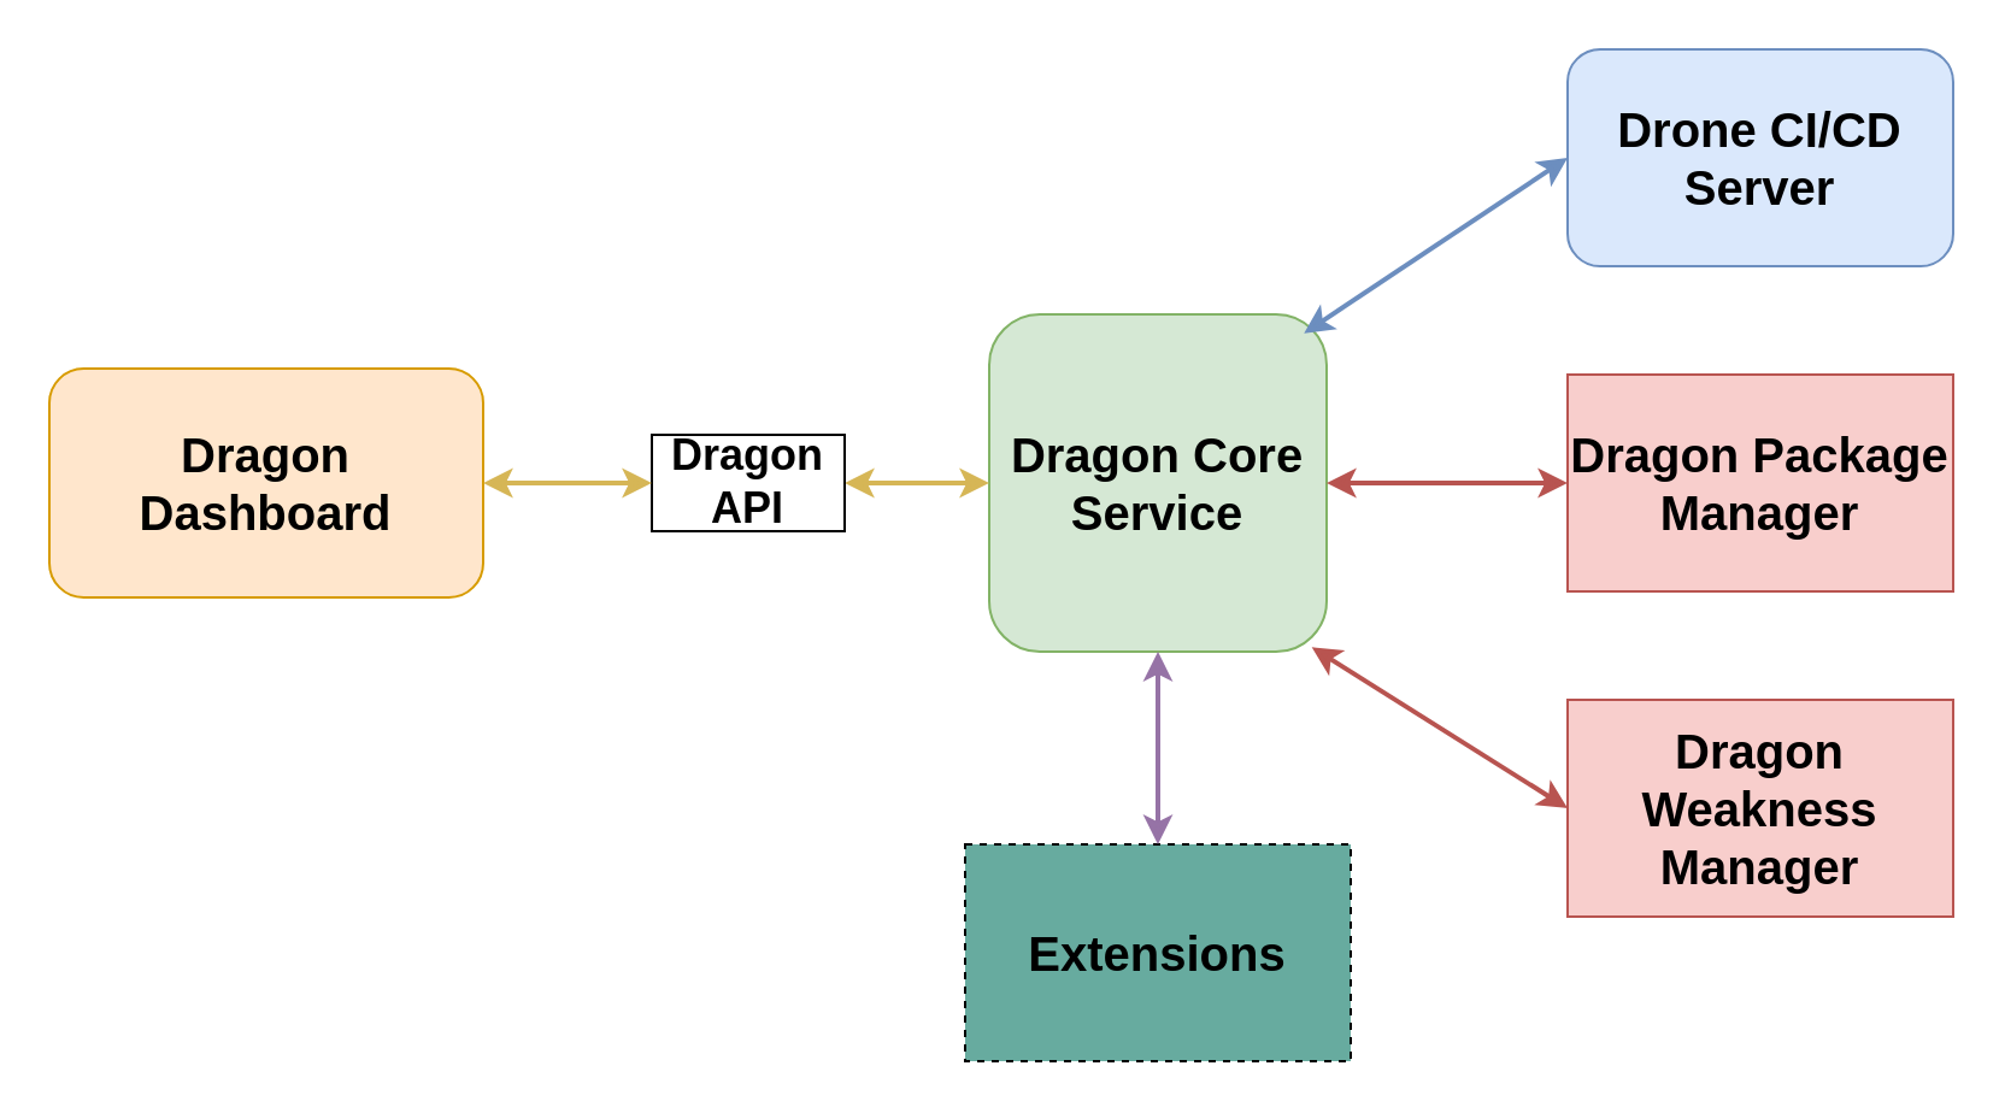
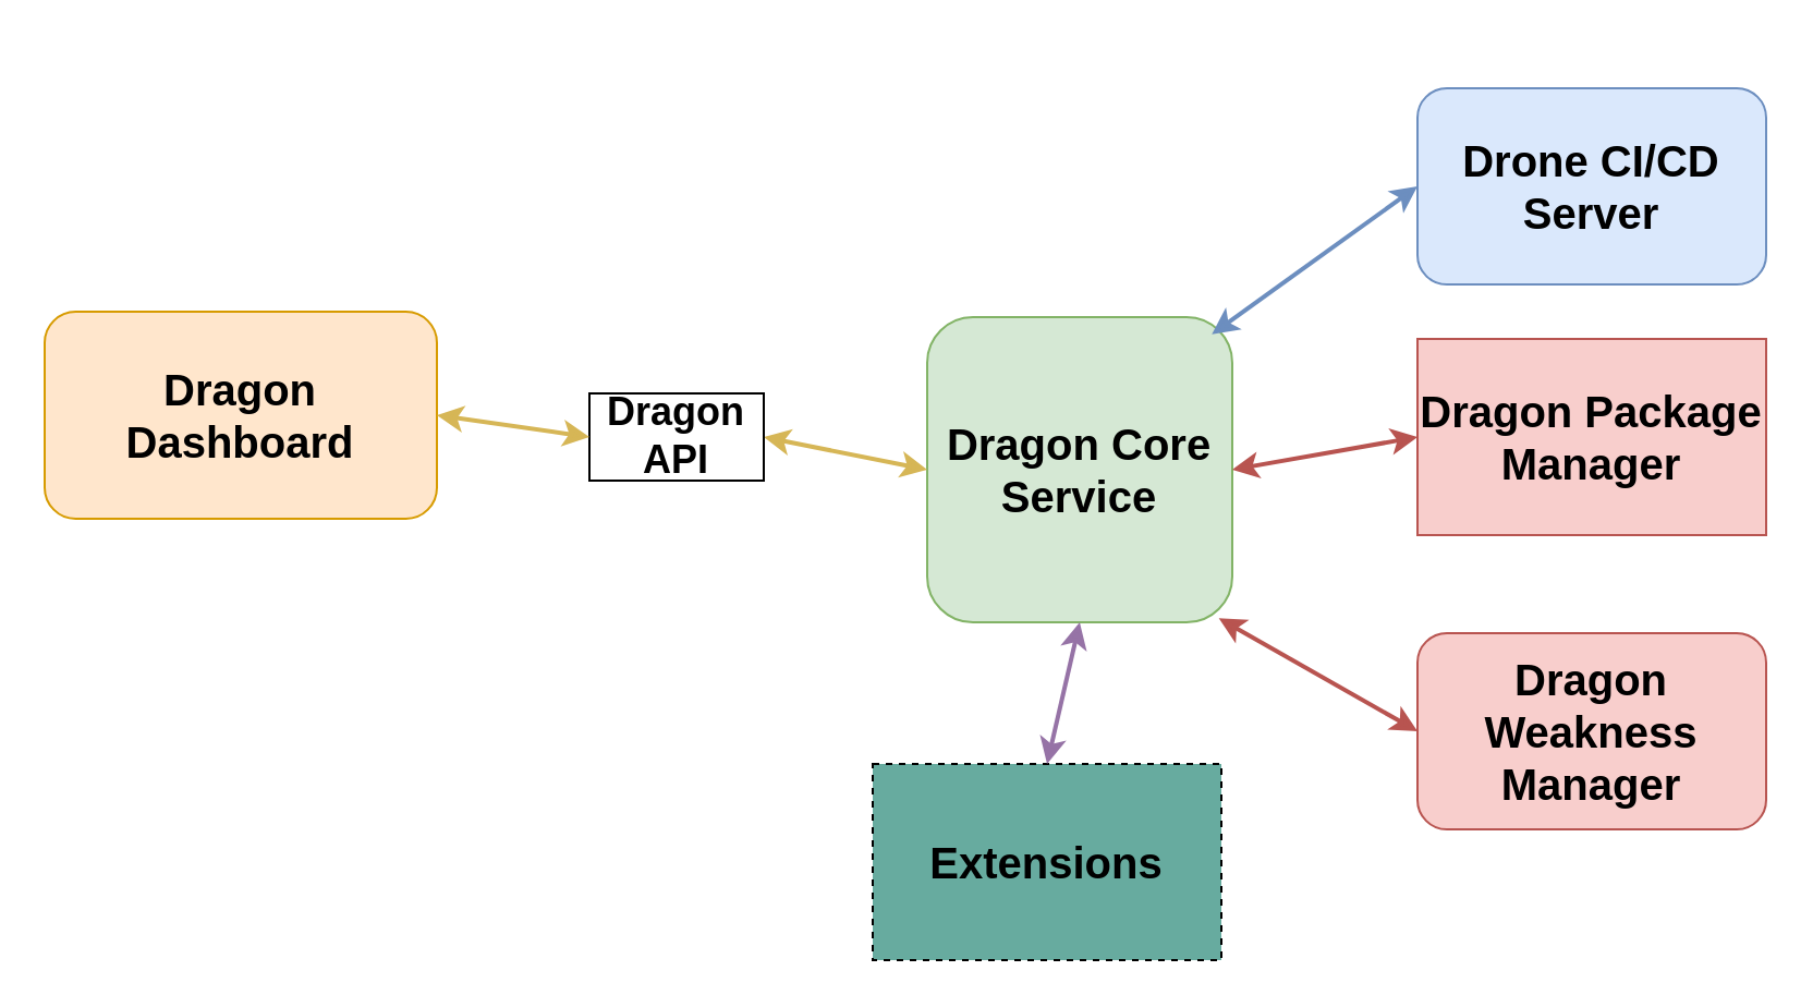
  <mxCell id="0" />
  <mxCell id="1" parent="0" />
- <mxCell id="2" value="Dragon Core Service" style="rounded=1;whiteSpace=wrap;html=1;fontSize=20;glass=0;strokeWidth=1;shadow=0;fillColor=#d5e8d4;strokeColor=#82b366;fontStyle=1" parent="1" vertex="1"><mxGeometry x="410" y="130" width="140" height="140" as="geometry" /></mxCell>
- <mxCell id="3" value="Drone CI/CD Server" style="rounded=1;whiteSpace=wrap;html=1;fontSize=20;fontStyle=1;fillColor=#dae8fc;strokeColor=#6c8ebf;" vertex="1" parent="1"><mxGeometry x="650" y="20" width="160" height="90" as="geometry" /></mxCell>
+ <mxCell id="2" value="Dragon Core Service" style="rounded=1;whiteSpace=wrap;html=1;fontSize=20;glass=0;strokeWidth=1;shadow=0;fillColor=#d5e8d4;strokeColor=#82b366;fontStyle=1" parent="1" vertex="1"><mxGeometry x="425" y="145" width="140" height="140" as="geometry" /></mxCell>
+ <mxCell id="3" value="Drone CI/CD Server" style="rounded=1;whiteSpace=wrap;html=1;fontSize=20;fontStyle=1;fillColor=#dae8fc;strokeColor=#6c8ebf;" vertex="1" parent="1"><mxGeometry x="650" y="40" width="160" height="90" as="geometry" /></mxCell>
  <mxCell id="4" value="Dragon Package Manager" style="whiteSpace=wrap;html=1;fontStyle=1;fontSize=20;fillColor=#f8cecc;strokeColor=#b85450;rounded=0;" vertex="1" parent="1"><mxGeometry x="650" y="155" width="160" height="90" as="geometry" /></mxCell>
- <mxCell id="5" value="Dragon Dashboard" style="rounded=1;whiteSpace=wrap;html=1;fontSize=20;fontStyle=1;fillColor=#ffe6cc;strokeColor=#d79b00;" vertex="1" parent="1"><mxGeometry x="20" y="152.5" width="180" height="95" as="geometry" /></mxCell>
- <mxCell id="6" value="Dragon Weakness Manager" style="whiteSpace=wrap;html=1;fontSize=20;fillColor=#f8cecc;strokeColor=#b85450;fontStyle=1;rounded=0;" vertex="1" parent="1"><mxGeometry x="650" y="290" width="160" height="90" as="geometry" /></mxCell>
+ <mxCell id="5" value="Dragon Dashboard" style="rounded=1;whiteSpace=wrap;html=1;fontSize=20;fontStyle=1;fillColor=#ffe6cc;strokeColor=#d79b00;" vertex="1" parent="1"><mxGeometry x="20" y="142.5" width="180" height="95" as="geometry" /></mxCell>
+ <mxCell id="6" value="Dragon Weakness Manager" style="rounded=1;whiteSpace=wrap;html=1;fontSize=20;fillColor=#f8cecc;strokeColor=#b85450;fontStyle=1" vertex="1" parent="1"><mxGeometry x="650" y="290" width="160" height="90" as="geometry" /></mxCell>
  <mxCell id="7" value="" style="endArrow=classic;startArrow=classic;html=1;entryX=0;entryY=0.5;entryDx=0;entryDy=0;exitX=1;exitY=0.5;exitDx=0;exitDy=0;strokeWidth=2;fillColor=#fff2cc;strokeColor=#d6b656;" edge="1" parent="1" source="8" target="2"><mxGeometry width="50" height="50" relative="1" as="geometry"><mxPoint x="330" y="230" as="sourcePoint" /><mxPoint x="380" y="180" as="targetPoint" /></mxGeometry></mxCell>
  <mxCell id="8" value="Dragon API" style="rounded=0;whiteSpace=wrap;html=1;fontSize=18;fontStyle=1" vertex="1" parent="1"><mxGeometry x="270" y="180" width="80" height="40" as="geometry" /></mxCell>
  <mxCell id="9" value="" style="endArrow=classic;startArrow=classic;html=1;entryX=0;entryY=0.5;entryDx=0;entryDy=0;exitX=1;exitY=0.5;exitDx=0;exitDy=0;strokeWidth=2;fillColor=#fff2cc;strokeColor=#d6b656;" edge="1" parent="1" source="5" target="8"><mxGeometry width="50" height="50" relative="1" as="geometry"><mxPoint x="200" y="200" as="sourcePoint" /><mxPoint x="410" y="200" as="targetPoint" /></mxGeometry></mxCell>
  <mxCell id="10" value="" style="endArrow=classic;startArrow=classic;html=1;strokeWidth=2;entryX=0;entryY=0.5;entryDx=0;entryDy=0;exitX=0.933;exitY=0.056;exitDx=0;exitDy=0;exitPerimeter=0;fillColor=#dae8fc;strokeColor=#6c8ebf;" edge="1" parent="1" source="2" target="3"><mxGeometry width="50" height="50" relative="1" as="geometry"><mxPoint x="540" y="140" as="sourcePoint" /><mxPoint x="590" y="90" as="targetPoint" /></mxGeometry></mxCell>
  <mxCell id="11" value="" style="endArrow=classic;startArrow=classic;html=1;strokeWidth=2;exitX=1;exitY=0.5;exitDx=0;exitDy=0;entryX=0;entryY=0.5;entryDx=0;entryDy=0;fillColor=#f8cecc;strokeColor=#b85450;" edge="1" parent="1" source="2" target="4"><mxGeometry width="50" height="50" relative="1" as="geometry"><mxPoint x="580" y="230" as="sourcePoint" /><mxPoint x="630" y="180" as="targetPoint" /></mxGeometry></mxCell>
  <mxCell id="12" value="" style="endArrow=classic;startArrow=classic;html=1;strokeWidth=2;exitX=0.956;exitY=0.987;exitDx=0;exitDy=0;exitPerimeter=0;entryX=0;entryY=0.5;entryDx=0;entryDy=0;fillColor=#f8cecc;strokeColor=#b85450;" edge="1" parent="1" source="2" target="6"><mxGeometry width="50" height="50" relative="1" as="geometry"><mxPoint x="560" y="340" as="sourcePoint" /><mxPoint x="610" y="290" as="targetPoint" /></mxGeometry></mxCell>
  <mxCell id="13" value="Extensions" style="rounded=1;whiteSpace=wrap;html=1;fontSize=20;dashed=1;fillColor=#67AB9F;arcSize=0;fontStyle=1" vertex="1" parent="1"><mxGeometry x="400" y="350" width="160" height="90" as="geometry" /></mxCell>
  <mxCell id="14" value="" style="endArrow=classic;startArrow=classic;html=1;strokeWidth=2;fontSize=20;entryX=0.5;entryY=1;entryDx=0;entryDy=0;exitX=0.5;exitY=0;exitDx=0;exitDy=0;fillColor=#e1d5e7;strokeColor=#9673a6;" edge="1" parent="1" source="13" target="2"><mxGeometry width="50" height="50" relative="1" as="geometry"><mxPoint x="450" y="320" as="sourcePoint" /><mxPoint x="500" y="270" as="targetPoint" /></mxGeometry></mxCell>
